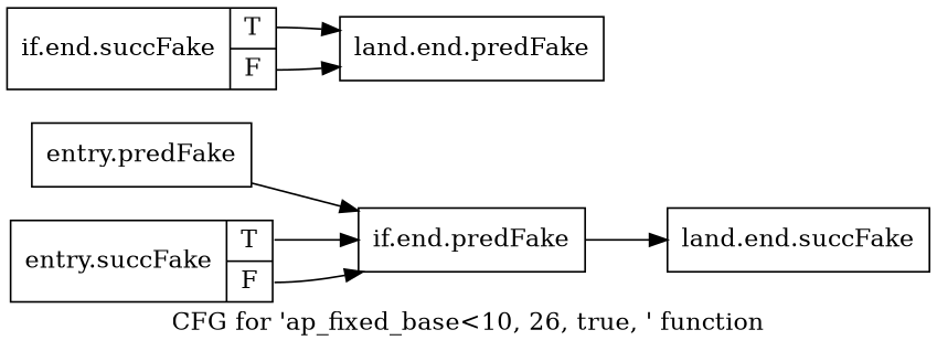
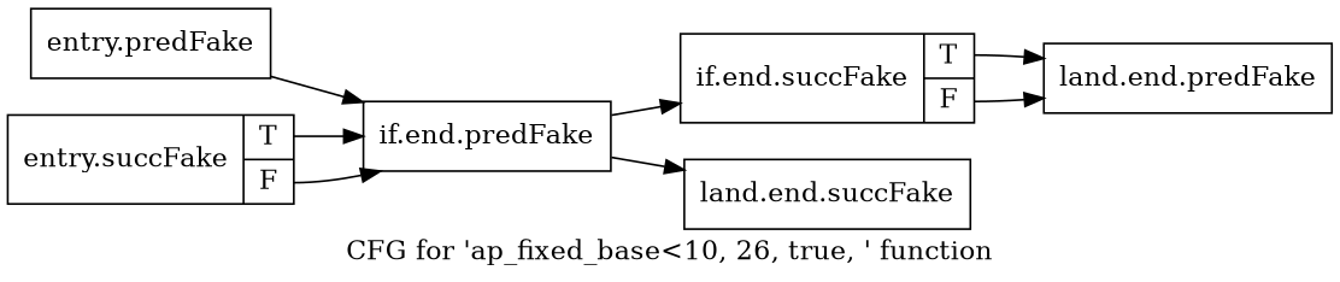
  digraph {
    label="CFG for 'ap_fixed_base\<10, 26, true, ' function"
    rankdir=LR
    node [shape=record filename="/tools/Xilinx/Vitis_HLS/2022.1/include/ap_fixed_base.h" linenumber=857]
    edge [execusionnum=0 filename="/tools/Xilinx/Vitis_HLS/2022.1/include/ap_fixed_base.h"]
    n1 [label="{entry.predFake}" filename="" linenumber=""]
    n2 [label="{if.end.predFake}" linenumber=855]
    n3 [label="{entry.succFake|{<s0>T|<s1>F}}" linenumber=854]
    n4 [label="{if.end.succFake|{<s0>T|<s1>F}}"]
    n5 [label="{land.end.succFake}" linenumber=951]
    n6 [label="{land.end.predFake}"]
    n1 -> n2
+   n2 -> n4
    n2 -> n5
    n3 -> n2 [tailport=s0]
    n3 -> n2 [tailport=s1 execusionnum="" filename=""]
    n4 -> n6 [tailport=s0 filename=""]
    n4 -> n6 [tailport=s1 execusionnum="" filename=""]
  }
